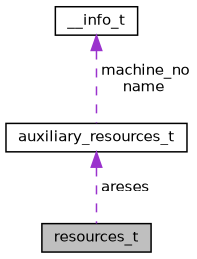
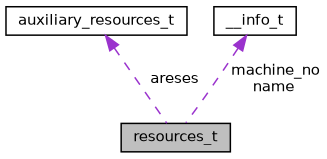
  digraph {
    node [color=black fillcolor=white fontname=Helvetica fontsize=10 shape=record style=filled]
    edge [color=darkorchid3 dir=back fontname=Helvetica fontsize=10 labelfontname=Helvetica labelfontsize=10 style=dashed]
    n1 [fillcolor=grey75 fontcolor=black height=0.2 label=resources_t width=0.4]
    n2 [height=0.2 label=auxiliary_resources_t width=0.4]
    n3 [height=0.2 label=__info_t width=0.4]
    n2 -> n1 [label=" areses"]
-   n3 -> n2 [label=" machine_no\nname"]
+   n3 -> n1 [label=" machine_no\nname"]
  }
